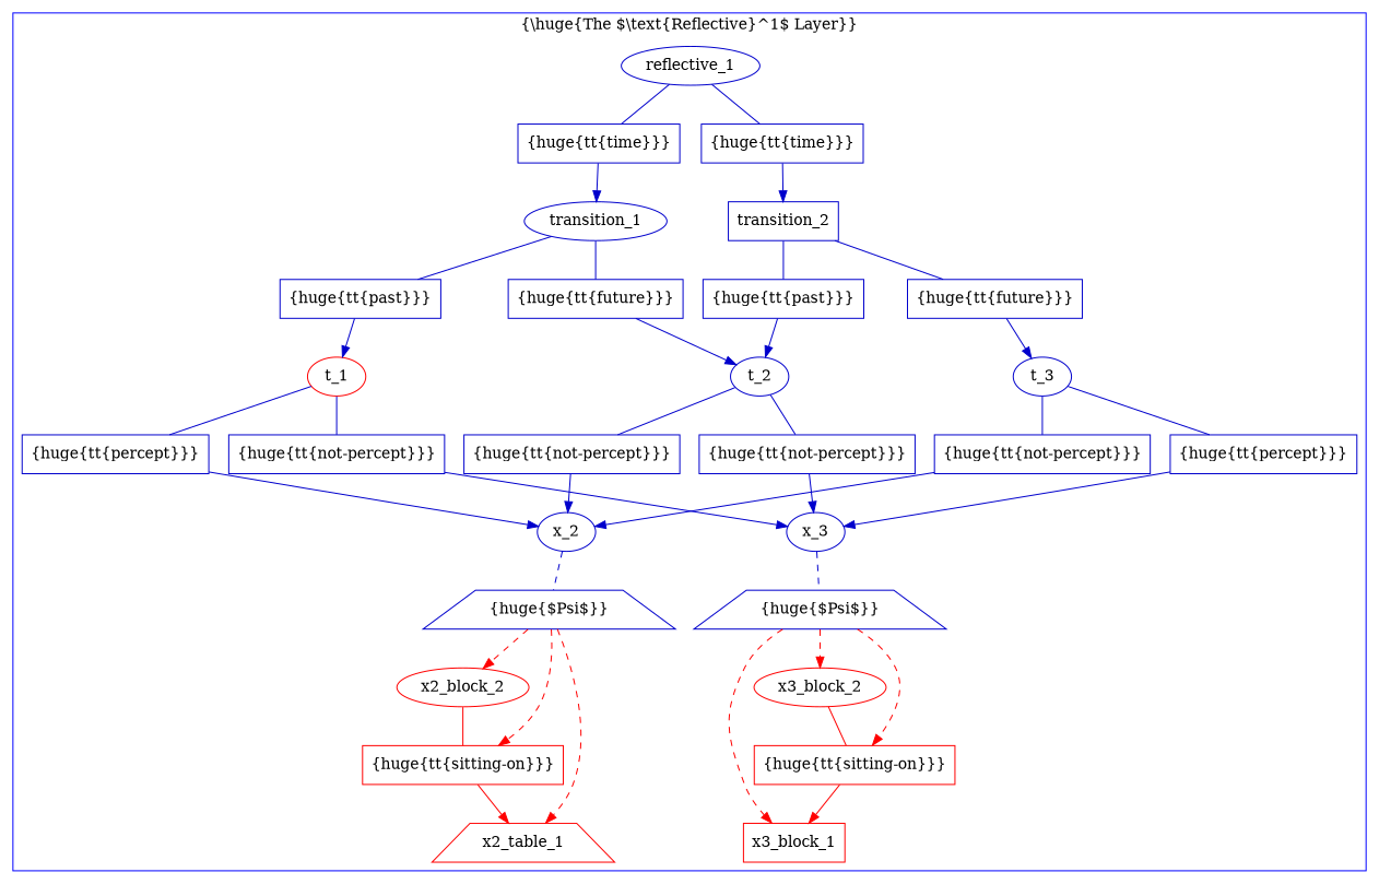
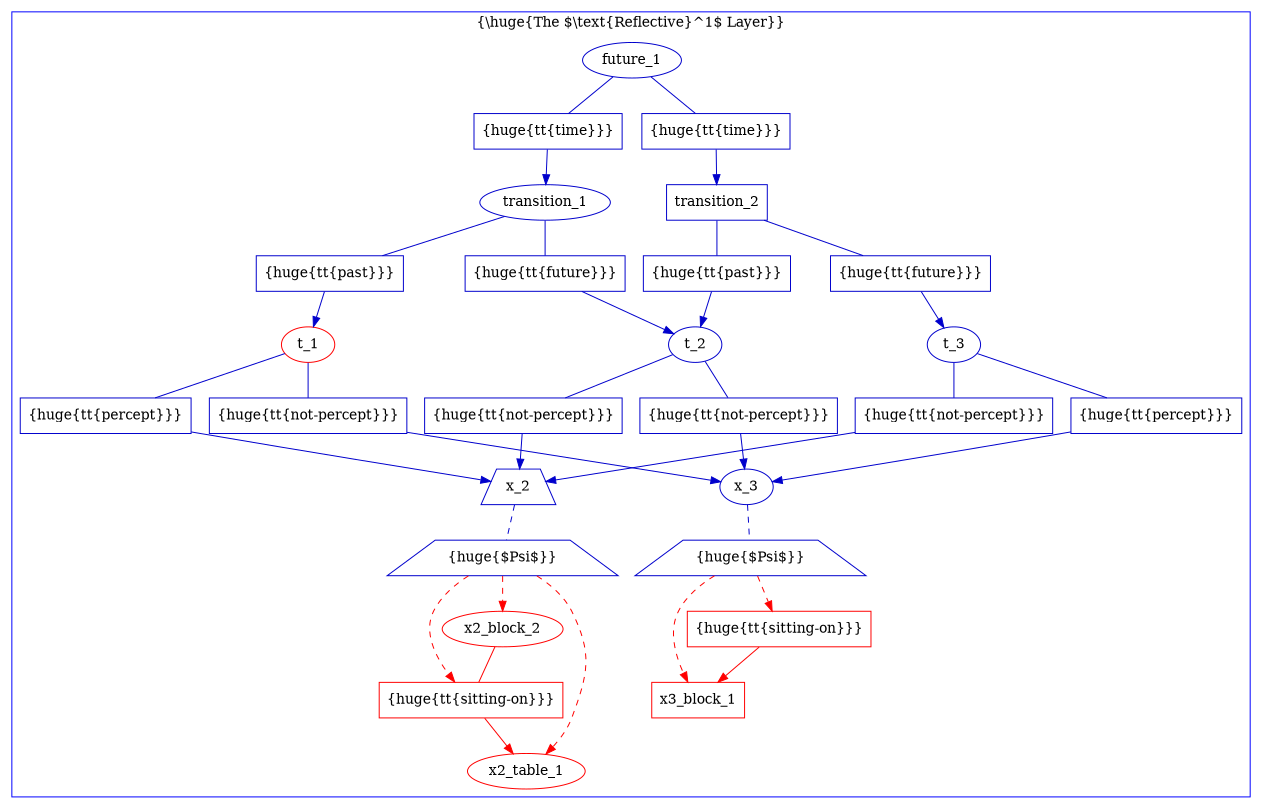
  digraph {
    node [color="#0000CC" fillcolor=white style=filled shape=box]
    edge [color="#0000CC"]
    x2_block_2 [color=red texlbl="{\huge{\tt{Block}}}" shape=""]
    n2 [color=red label="{\huge{\tt{sitting-on}}}"]
-   x2_table_1 [color=red texlbl="{\huge{\tt{Table}}}" shape=trapezium]
-   x_2 [texlbl="{\huge{\tt{Symbol*}}}" shape=""]
+   x2_table_1 [color=red texlbl="{\huge{\tt{Table}}}" shape=""]
+   x_2 [texlbl="{\huge{\tt{Symbol*}}}" shape=trapezium]
    n5 [label="{\huge{$\Psi$}}" margin="0.11,0.055" nodesep=0.02 shape=trapezium]
    x3_block_1 [color=red texlbl="{\huge{\tt{Block}}}"]
-   x3_block_2 [color=red texlbl="{\huge{\tt{Block}}}" shape=""]
    n8 [color=red label="{\huge{\tt{sitting-on}}}"]
    x_3 [texlbl="{\huge{\tt{Symbol*}}}" shape=""]
    n10 [label="{\huge{$\Psi$}}" margin="0.11,0.055" nodesep=0.02 shape=trapezium]
    t_1 [color=red texlbl="{\huge{\tt{Simultaneity}}}" shape=""]
    n12 [label="{\huge{\tt{percept}}}"]
    n13 [label="{\huge{\tt{not-percept}}}"]
    t_2 [texlbl="{\huge{\tt{Simultaneity}}}" shape=""]
    n15 [label="{\huge{\tt{not-percept}}}"]
    n16 [label="{\huge{\tt{not-percept}}}"]
    t_3 [texlbl="{\huge{\tt{Simultaneity}}}" shape=""]
    n18 [label="{\huge{\tt{not-percept}}}"]
    n19 [label="{\huge{\tt{percept}}}"]
    transition_1 [texlbl="{\huge{\tt{Transition}}}" shape=""]
    n21 [label="{\huge{\tt{past}}}"]
    n22 [label="{\huge{\tt{future}}}"]
    transition_2 [texlbl="{\huge{\tt{Transition}}}"]
    n24 [label="{\huge{\tt{past}}}"]
    n25 [label="{\huge{\tt{future}}}"]
-   reflective_1 [texlbl="{\huge{\tt{Reflective}}}" shape=""]
+   reflective_1 [texlbl="{\huge{\tt{Reflective}}}" label=future_1 shape=""]
    n27 [label="{\huge{\tt{time}}}"]
    n28 [label="{\huge{\tt{time}}}"]
    subgraph cluster_1 {
      color=blue
      label="{\\huge{The $\\text{Reflective}^1$ Layer}}"
      x2_block_2
      n2
      x2_table_1
      x_2
      n5
      x3_block_1
-     x3_block_2
      n8
      x_3
      n10
      t_1
      n12
      n13
      t_2
      n15
      n16
      t_3
      n18
      n19
      transition_1
      n21
      n22
      transition_2
      n24
      n25
      reflective_1
      n27
      n28
    }
    x2_block_2 -> n2 [arrowhead=none color=red]
    n2 -> x2_table_1 [color=red style="-triangle 45"]
    x_2 -> n5 [arrowhead=none style=dashed]
    n5 -> x2_block_2 [color=red style="-triangle 45,dashed"]
    n5 -> n2 [color=red style="-triangle 45,dashed"]
    n5 -> x2_table_1 [color=red style="-triangle 45,dashed"]
-   x3_block_2 -> n8 [arrowhead=none color=red]
    n8 -> x3_block_1 [color=red style="-triangle 45"]
    x_3 -> n10 [arrowhead=none style=dashed]
    n10 -> x3_block_1 [color=red style="-triangle 45,dashed"]
-   n10 -> x3_block_2 [color=red style="-triangle 45,dashed"]
    n10 -> n8 [color=red style="-triangle 45,dashed"]
    t_1 -> n12 [arrowhead=none]
    t_1 -> n13 [arrowhead=none]
    n12 -> x_2 [style="-triangle 45"]
    n13 -> x_3 [style="-triangle 45"]
    t_2 -> n15 [arrowhead=none]
    t_2 -> n16 [arrowhead=none]
    n15 -> x_2 [style="-triangle 45"]
    n16 -> x_3 [style="-triangle 45"]
    t_3 -> n18 [arrowhead=none]
    t_3 -> n19 [arrowhead=none]
    n18 -> x_2 [style="-triangle 45"]
    n19 -> x_3 [style="-triangle 45"]
    transition_1 -> n21 [arrowhead=none]
    transition_1 -> n22 [arrowhead=none]
    n21 -> t_1 [style="-triangle 45"]
    n22 -> t_2 [style="-triangle 45"]
    transition_2 -> n24 [arrowhead=none]
    transition_2 -> n25 [arrowhead=none]
    n24 -> t_2 [style="-triangle 45"]
    n25 -> t_3 [style="-triangle 45"]
    reflective_1 -> n27 [arrowhead=none]
    reflective_1 -> n28 [arrowhead=none]
    n27 -> transition_1 [style="-triangle 45"]
    n28 -> transition_2 [style="-triangle 45"]
  }
